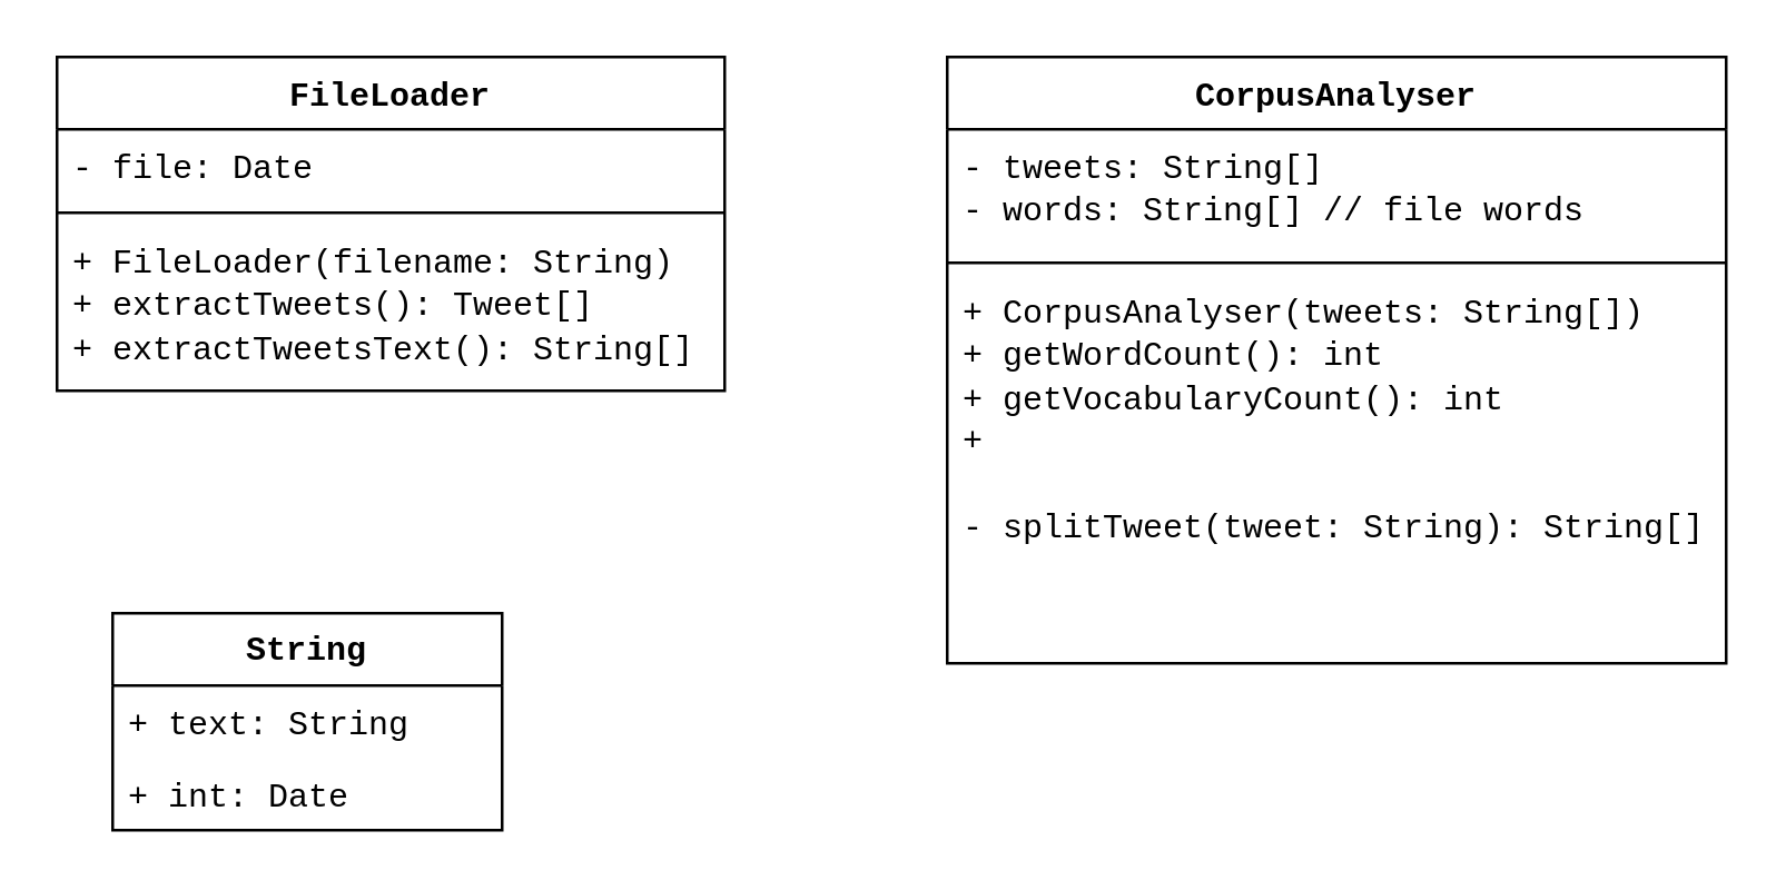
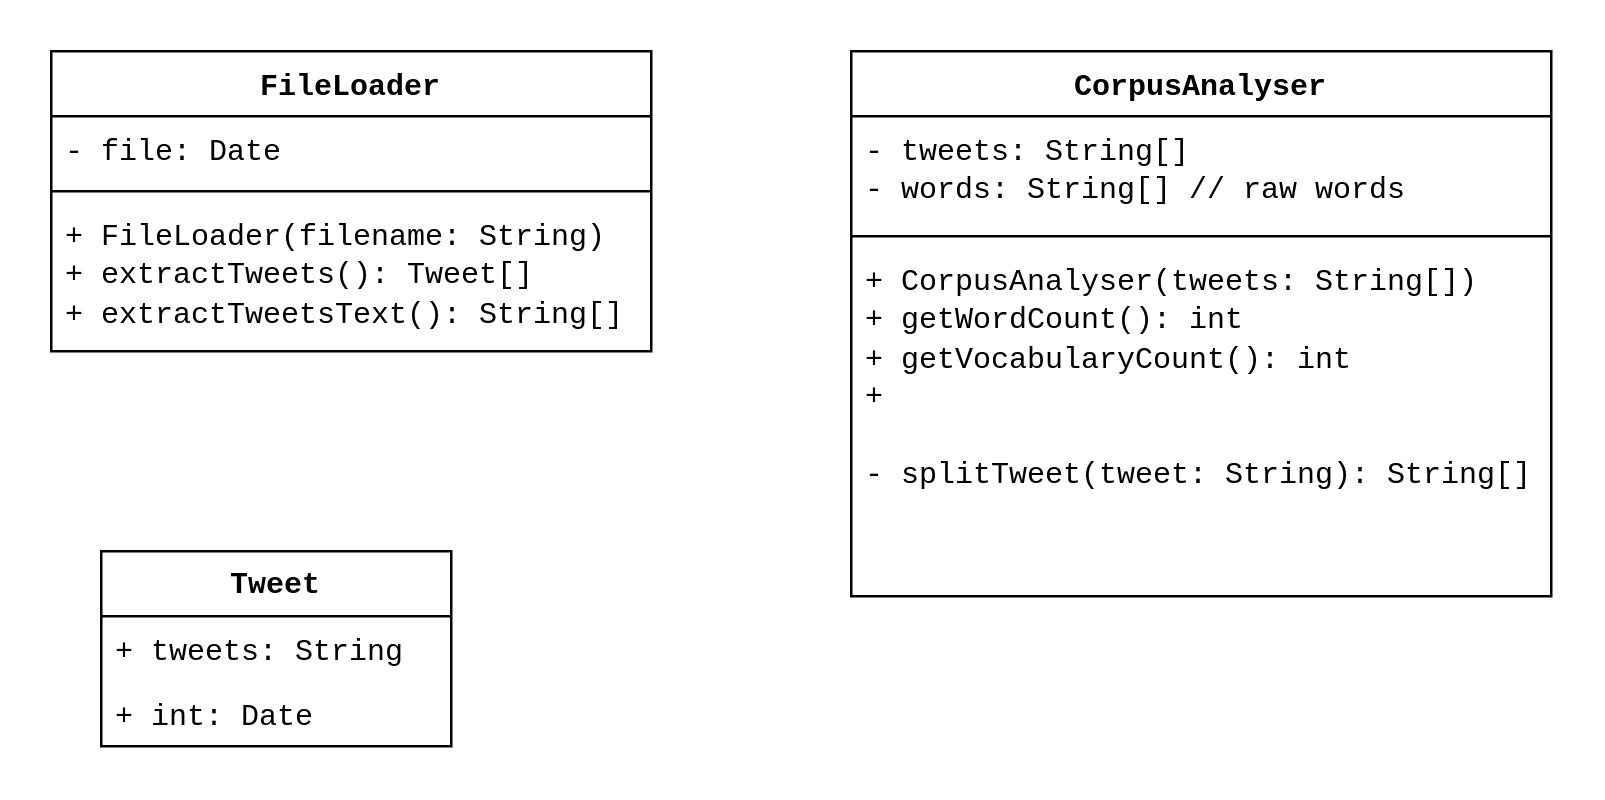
  <mxCell id="0" />
  <mxCell id="1" parent="0" />
  <mxCell id="2" value="&lt;font face=&quot;Courier New&quot;&gt;FileLoader&lt;/font&gt;" style="swimlane;fontStyle=1;align=center;verticalAlign=top;childLayout=stackLayout;horizontal=1;startSize=26;horizontalStack=0;resizeParent=1;resizeParentMax=0;resizeLast=0;collapsible=1;marginBottom=0;whiteSpace=wrap;html=1;" vertex="1" parent="1"><mxGeometry x="20" y="20" width="240" height="120" as="geometry" /></mxCell>
  <mxCell id="3" value="&lt;font face=&quot;Courier New&quot;&gt;- file: Date&lt;/font&gt;" style="text;strokeColor=none;fillColor=none;align=left;verticalAlign=top;spacingLeft=4;spacingRight=4;overflow=hidden;rotatable=0;points=[[0,0.5],[1,0.5]];portConstraint=eastwest;whiteSpace=wrap;html=1;" vertex="1" parent="2"><mxGeometry y="26" width="240" height="26" as="geometry" /></mxCell>
  <mxCell id="4" value="" style="line;strokeWidth=1;fillColor=none;align=left;verticalAlign=middle;spacingTop=-1;spacingLeft=3;spacingRight=3;rotatable=0;labelPosition=right;points=[];portConstraint=eastwest;strokeColor=inherit;" vertex="1" parent="2"><mxGeometry y="52" width="240" height="8" as="geometry" /></mxCell>
  <mxCell id="5" value="&lt;div&gt;&lt;font face=&quot;Courier New&quot;&gt;+ FileLoader(filename: String)&lt;/font&gt;&lt;/div&gt;&lt;div&gt;&lt;span style=&quot;font-family: &amp;quot;Courier New&amp;quot;; background-color: initial;&quot;&gt;+ extractTweets(): Tweet[]&lt;/span&gt;&lt;/div&gt;&lt;div&gt;&lt;span style=&quot;font-family: &amp;quot;Courier New&amp;quot;; background-color: initial;&quot;&gt;+ extractTweetsText(): String[]&lt;/span&gt;&lt;/div&gt;" style="text;strokeColor=none;fillColor=none;align=left;verticalAlign=top;spacingLeft=4;spacingRight=4;overflow=hidden;rotatable=0;points=[[0,0.5],[1,0.5]];portConstraint=eastwest;whiteSpace=wrap;html=1;" vertex="1" parent="2"><mxGeometry y="60" width="240" height="60" as="geometry" /></mxCell>
  <mxCell id="6" value="&lt;font face=&quot;Courier New&quot;&gt;CorpusAnalyser&lt;/font&gt;" style="swimlane;fontStyle=1;align=center;verticalAlign=top;childLayout=stackLayout;horizontal=1;startSize=26;horizontalStack=0;resizeParent=1;resizeParentMax=0;resizeLast=0;collapsible=1;marginBottom=0;whiteSpace=wrap;html=1;" vertex="1" parent="1"><mxGeometry x="340" y="20" width="280" height="218" as="geometry" /></mxCell>
- <mxCell id="7" value="&lt;font face=&quot;Courier New&quot;&gt;- tweets: String[]&lt;/font&gt;&lt;div&gt;&lt;font face=&quot;Courier New&quot;&gt;- words: String[] // file words&lt;/font&gt;&lt;/div&gt;" style="text;strokeColor=none;fillColor=none;align=left;verticalAlign=top;spacingLeft=4;spacingRight=4;overflow=hidden;rotatable=0;points=[[0,0.5],[1,0.5]];portConstraint=eastwest;whiteSpace=wrap;html=1;" vertex="1" parent="6"><mxGeometry y="26" width="280" height="44" as="geometry" /></mxCell>
+ <mxCell id="7" value="&lt;font face=&quot;Courier New&quot;&gt;- tweets: String[]&lt;/font&gt;&lt;div&gt;&lt;font face=&quot;Courier New&quot;&gt;- words: String[] // raw words&lt;/font&gt;&lt;/div&gt;" style="text;strokeColor=none;fillColor=none;align=left;verticalAlign=top;spacingLeft=4;spacingRight=4;overflow=hidden;rotatable=0;points=[[0,0.5],[1,0.5]];portConstraint=eastwest;whiteSpace=wrap;html=1;" vertex="1" parent="6"><mxGeometry y="26" width="280" height="44" as="geometry" /></mxCell>
  <mxCell id="8" value="" style="line;strokeWidth=1;fillColor=none;align=left;verticalAlign=middle;spacingTop=-1;spacingLeft=3;spacingRight=3;rotatable=0;labelPosition=right;points=[];portConstraint=eastwest;strokeColor=inherit;" vertex="1" parent="6"><mxGeometry y="70" width="280" height="8" as="geometry" /></mxCell>
  <mxCell id="9" value="&lt;font face=&quot;Courier New&quot;&gt;+ CorpusAnalyser(tweets: String[])&lt;/font&gt;&lt;div&gt;&lt;font face=&quot;Courier New&quot;&gt;+ getWordCount(): int&lt;/font&gt;&lt;/div&gt;&lt;div&gt;&lt;font face=&quot;Courier New&quot;&gt;+ getVocabularyCount(): int&lt;/font&gt;&lt;/div&gt;&lt;div&gt;&lt;font face=&quot;Courier New&quot;&gt;+&amp;nbsp;&lt;/font&gt;&lt;/div&gt;&lt;div&gt;&lt;font face=&quot;Courier New&quot;&gt;&lt;br&gt;&lt;/font&gt;&lt;/div&gt;&lt;div&gt;&lt;font face=&quot;Courier New&quot;&gt;- splitTweet(tweet: String): String[]&lt;/font&gt;&lt;/div&gt;" style="text;strokeColor=none;fillColor=none;align=left;verticalAlign=top;spacingLeft=4;spacingRight=4;overflow=hidden;rotatable=0;points=[[0,0.5],[1,0.5]];portConstraint=eastwest;whiteSpace=wrap;html=1;" vertex="1" parent="6"><mxGeometry y="78" width="280" height="140" as="geometry" /></mxCell>
- <mxCell id="10" value="&lt;font face=&quot;Courier New&quot;&gt;&lt;b&gt;String&lt;/b&gt;&lt;/font&gt;" style="swimlane;fontStyle=0;childLayout=stackLayout;horizontal=1;startSize=26;fillColor=none;horizontalStack=0;resizeParent=1;resizeParentMax=0;resizeLast=0;collapsible=1;marginBottom=0;whiteSpace=wrap;html=1;" vertex="1" parent="1"><mxGeometry x="40" y="220" width="140" height="78" as="geometry" /></mxCell>
- <mxCell id="11" value="&lt;font face=&quot;Courier New&quot;&gt;+ text: String&lt;/font&gt;" style="text;strokeColor=none;fillColor=none;align=left;verticalAlign=top;spacingLeft=4;spacingRight=4;overflow=hidden;rotatable=0;points=[[0,0.5],[1,0.5]];portConstraint=eastwest;whiteSpace=wrap;html=1;" vertex="1" parent="10"><mxGeometry y="26" width="140" height="26" as="geometry" /></mxCell>
+ <mxCell id="10" value="&lt;font face=&quot;Courier New&quot;&gt;&lt;b&gt;Tweet&lt;/b&gt;&lt;/font&gt;" style="swimlane;fontStyle=0;childLayout=stackLayout;horizontal=1;startSize=26;fillColor=none;horizontalStack=0;resizeParent=1;resizeParentMax=0;resizeLast=0;collapsible=1;marginBottom=0;whiteSpace=wrap;html=1;" vertex="1" parent="1"><mxGeometry x="40" y="220" width="140" height="78" as="geometry" /></mxCell>
+ <mxCell id="11" value="&lt;font face=&quot;Courier New&quot;&gt;+ tweets: String&lt;/font&gt;" style="text;strokeColor=none;fillColor=none;align=left;verticalAlign=top;spacingLeft=4;spacingRight=4;overflow=hidden;rotatable=0;points=[[0,0.5],[1,0.5]];portConstraint=eastwest;whiteSpace=wrap;html=1;" vertex="1" parent="10"><mxGeometry y="26" width="140" height="26" as="geometry" /></mxCell>
  <mxCell id="12" value="&lt;font face=&quot;Courier New&quot;&gt;+ int: Date&lt;/font&gt;" style="text;strokeColor=none;fillColor=none;align=left;verticalAlign=top;spacingLeft=4;spacingRight=4;overflow=hidden;rotatable=0;points=[[0,0.5],[1,0.5]];portConstraint=eastwest;whiteSpace=wrap;html=1;" vertex="1" parent="10"><mxGeometry y="52" width="140" height="26" as="geometry" /></mxCell>
